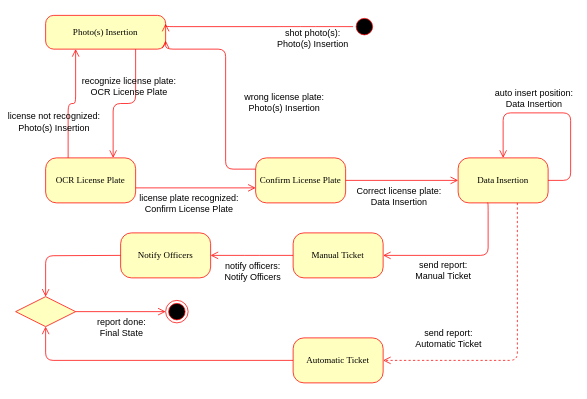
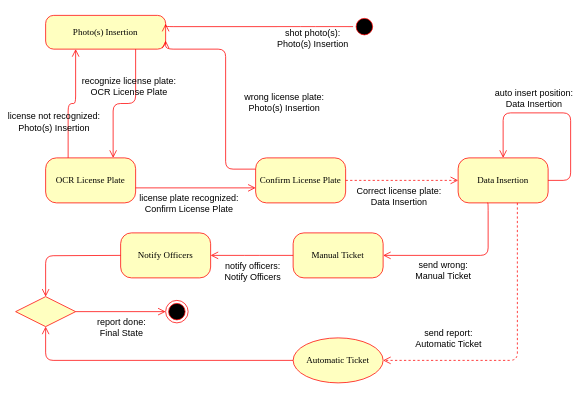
  <mxCell id="0" />
  <mxCell id="1" parent="0" />
  <mxCell id="2" value="" style="ellipse;html=1;shape=startState;fillColor=#000000;strokeColor=#ff0000;rounded=1;shadow=0;comic=0;labelBackgroundColor=none;fontFamily=Verdana;fontSize=12;fontColor=#000000;align=center;direction=south;" parent="1" vertex="1"><mxGeometry x="470" y="20" width="30" height="30" as="geometry" /></mxCell>
  <mxCell id="3" value="OCR License Plate" style="rounded=1;whiteSpace=wrap;html=1;arcSize=24;fillColor=#ffffc0;strokeColor=#ff0000;shadow=0;comic=0;labelBackgroundColor=none;fontFamily=Verdana;fontSize=12;fontColor=#000000;align=center;" parent="1" vertex="1"><mxGeometry x="60" y="210" width="120" height="60" as="geometry" /></mxCell>
  <mxCell id="4" value="Photo(s) Insertion" style="rounded=1;whiteSpace=wrap;html=1;arcSize=24;fillColor=#ffffc0;strokeColor=#ff0000;shadow=0;comic=0;labelBackgroundColor=none;fontFamily=Verdana;fontSize=12;fontColor=#000000;align=center;" parent="1" vertex="1"><mxGeometry x="60" y="20" width="160" height="45" as="geometry" /></mxCell>
  <mxCell id="5" value="Data Insertion" style="rounded=1;whiteSpace=wrap;html=1;arcSize=24;fillColor=#ffffc0;strokeColor=#ff0000;shadow=0;comic=0;labelBackgroundColor=none;fontFamily=Verdana;fontSize=12;fontColor=#000000;align=center;" parent="1" vertex="1"><mxGeometry x="610" y="210" width="120" height="60" as="geometry" /></mxCell>
  <mxCell id="6" value="Confirm License Plate" style="rounded=1;whiteSpace=wrap;html=1;arcSize=24;fillColor=#ffffc0;strokeColor=#ff0000;shadow=0;comic=0;labelBackgroundColor=none;fontFamily=Verdana;fontSize=12;fontColor=#000000;align=center;" parent="1" vertex="1"><mxGeometry x="340" y="210" width="120" height="60" as="geometry" /></mxCell>
  <mxCell id="7" style="edgeStyle=orthogonalEdgeStyle;html=1;labelBackgroundColor=none;endArrow=open;endSize=8;strokeColor=#ff0000;fontFamily=Verdana;fontSize=12;align=left;entryX=1;entryY=0.25;entryDx=0;entryDy=0;" parent="1" source="2" target="4" edge="1"><mxGeometry relative="1" as="geometry"><Array as="points"><mxPoint x="410" y="35" /><mxPoint x="410" y="35" /></Array></mxGeometry></mxCell>
  <mxCell id="8" value="shot photo(s):&lt;br&gt;Photo(s) Insertion" style="text;html=1;resizable=0;points=[];align=center;verticalAlign=middle;labelBackgroundColor=#ffffff;" parent="7" vertex="1" connectable="0"><mxGeometry x="-0.169" y="2" relative="1" as="geometry"><mxPoint x="50" y="13" as="offset" /></mxGeometry></mxCell>
  <mxCell id="9" style="edgeStyle=orthogonalEdgeStyle;html=1;labelBackgroundColor=none;endArrow=open;endSize=8;strokeColor=#ff0000;fontFamily=Verdana;fontSize=12;align=left;entryX=0.75;entryY=0;entryDx=0;entryDy=0;exitX=0.75;exitY=1;exitDx=0;exitDy=0;" parent="1" source="4" target="3" edge="1"><mxGeometry relative="1" as="geometry"><Array as="points" /></mxGeometry></mxCell>
  <mxCell id="10" value="recognize license plate:&lt;br&gt;OCR License Plate" style="text;html=1;resizable=0;points=[];align=center;verticalAlign=middle;labelBackgroundColor=none;" parent="9" vertex="1" connectable="0"><mxGeometry x="0.308" relative="1" as="geometry"><mxPoint x="20" y="-35" as="offset" /></mxGeometry></mxCell>
  <mxCell id="11" style="edgeStyle=orthogonalEdgeStyle;html=1;exitX=0.25;exitY=0;entryX=0.25;entryY=1;labelBackgroundColor=none;endArrow=open;endSize=8;strokeColor=#ff0000;fontFamily=Verdana;fontSize=12;align=left;" parent="1" source="3" target="4" edge="1"><mxGeometry relative="1" as="geometry" /></mxCell>
  <mxCell id="12" value="license not recognized:&lt;br&gt;Photo(s) Insertion" style="text;html=1;resizable=0;points=[];align=center;verticalAlign=middle;labelBackgroundColor=none;" parent="11" vertex="1" connectable="0"><mxGeometry x="-0.292" y="3" relative="1" as="geometry"><mxPoint x="-17" y="6" as="offset" /></mxGeometry></mxCell>
  <mxCell id="13" style="edgeStyle=orthogonalEdgeStyle;html=1;labelBackgroundColor=none;endArrow=open;endSize=8;strokeColor=#ff0000;fontFamily=Verdana;fontSize=12;align=left;" parent="1" edge="1"><mxGeometry relative="1" as="geometry"><mxPoint x="180" y="250" as="sourcePoint" /><mxPoint x="340" y="250" as="targetPoint" /><Array as="points"><mxPoint x="340" y="250" /></Array></mxGeometry></mxCell>
  <mxCell id="14" value="license plate recognized:&lt;br&gt;Confirm License Plate" style="text;html=1;resizable=0;points=[];align=center;verticalAlign=middle;labelBackgroundColor=#ffffff;" parent="13" vertex="1" connectable="0"><mxGeometry x="0.138" y="1" relative="1" as="geometry"><mxPoint x="-21" y="21" as="offset" /></mxGeometry></mxCell>
  <mxCell id="15" style="edgeStyle=orthogonalEdgeStyle;html=1;exitX=0;exitY=0.25;entryX=1;entryY=0.75;labelBackgroundColor=none;endArrow=open;endSize=8;strokeColor=#ff0000;fontFamily=Verdana;fontSize=12;align=left;exitDx=0;exitDy=0;entryDx=0;entryDy=0;" parent="1" source="6" target="4" edge="1"><mxGeometry relative="1" as="geometry"><mxPoint x="380" y="145" as="targetPoint" /><Array as="points"><mxPoint x="300" y="225" /><mxPoint x="300" y="65" /></Array></mxGeometry></mxCell>
  <mxCell id="16" value="wrong license plate:&lt;br&gt;Photo(s) Insertion" style="text;html=1;resizable=0;points=[];align=center;verticalAlign=middle;labelBackgroundColor=none;" parent="15" vertex="1" connectable="0"><mxGeometry x="0.475" y="-4" relative="1" as="geometry"><mxPoint x="92" y="74" as="offset" /></mxGeometry></mxCell>
- <mxCell id="17" style="edgeStyle=orthogonalEdgeStyle;html=1;exitX=1;exitY=0.5;entryX=0;entryY=0.5;labelBackgroundColor=none;endArrow=open;endSize=8;strokeColor=#ff0000;fontFamily=Verdana;fontSize=12;align=left;exitDx=0;exitDy=0;entryDx=0;entryDy=0;entryPerimeter=0;" parent="1" source="6" target="5" edge="1"><mxGeometry relative="1" as="geometry" /></mxCell>
+ <mxCell id="17" style="edgeStyle=orthogonalEdgeStyle;html=1;exitX=1;exitY=0.5;entryX=0;entryY=0.5;labelBackgroundColor=none;endArrow=open;endSize=8;strokeColor=#ff0000;fontFamily=Verdana;fontSize=12;align=left;exitDx=0;exitDy=0;entryDx=0;entryDy=0;entryPerimeter=0;dashed=1;" parent="1" source="6" target="5" edge="1"><mxGeometry relative="1" as="geometry" /></mxCell>
  <mxCell id="18" value="Correct license plate:&lt;br&gt;Data Insertion" style="text;html=1;resizable=0;points=[];align=center;verticalAlign=middle;labelBackgroundColor=#ffffff;" parent="17" vertex="1" connectable="0"><mxGeometry x="-0.347" y="-2" relative="1" as="geometry"><mxPoint x="21" y="18" as="offset" /></mxGeometry></mxCell>
  <mxCell id="19" style="edgeStyle=orthogonalEdgeStyle;html=1;exitX=1;exitY=0.5;entryX=0.5;entryY=0;labelBackgroundColor=none;endArrow=open;endSize=8;strokeColor=#ff0000;fontFamily=Verdana;fontSize=12;align=left;exitDx=0;exitDy=0;entryDx=0;entryDy=0;" parent="1" source="5" target="5" edge="1"><mxGeometry relative="1" as="geometry"><mxPoint x="830" y="270" as="sourcePoint" /><mxPoint x="670" y="95" as="targetPoint" /><Array as="points"><mxPoint x="760" y="240" /><mxPoint x="760" y="150" /><mxPoint x="670" y="150" /></Array></mxGeometry></mxCell>
  <mxCell id="20" value="auto insert position:&lt;br&gt;Data Insertion" style="text;html=1;resizable=0;points=[];align=center;verticalAlign=middle;labelBackgroundColor=none;" parent="19" vertex="1" connectable="0"><mxGeometry x="0.475" y="-4" relative="1" as="geometry"><mxPoint x="29" y="-16" as="offset" /></mxGeometry></mxCell>
  <mxCell id="21" value="" style="ellipse;html=1;shape=endState;fillColor=#000000;strokeColor=#ff0000;rounded=1;shadow=0;comic=0;labelBackgroundColor=none;fontFamily=Verdana;fontSize=12;fontColor=#000000;align=center;" parent="1" vertex="1"><mxGeometry x="220" y="400" width="30" height="30" as="geometry" /></mxCell>
  <mxCell id="22" style="edgeStyle=orthogonalEdgeStyle;html=1;labelBackgroundColor=none;endArrow=open;endSize=8;strokeColor=#ff0000;fontFamily=Verdana;fontSize=12;align=left;exitX=0.658;exitY=1;exitDx=0;exitDy=0;exitPerimeter=0;entryX=1;entryY=0.5;entryDx=0;entryDy=0;dashed=1;" parent="1" source="5" edge="1" target="26"><mxGeometry relative="1" as="geometry"><Array as="points"><mxPoint x="689" y="480" /></Array><mxPoint x="650" y="400" as="sourcePoint" /><mxPoint x="510" y="450" as="targetPoint" /></mxGeometry></mxCell>
  <mxCell id="23" value="send report:&lt;br&gt;Automatic Ticket" style="text;html=1;resizable=0;points=[];align=center;verticalAlign=middle;labelBackgroundColor=#ffffff;" parent="22" vertex="1" connectable="0"><mxGeometry x="0.147" y="1" relative="1" as="geometry"><mxPoint x="-80" y="-31" as="offset" /></mxGeometry></mxCell>
  <mxCell id="24" style="edgeStyle=orthogonalEdgeStyle;html=1;labelBackgroundColor=none;endArrow=open;endSize=8;strokeColor=#ff0000;fontFamily=Verdana;fontSize=12;align=left;exitX=0.325;exitY=1;exitDx=0;exitDy=0;exitPerimeter=0;" parent="1" source="5" edge="1"><mxGeometry relative="1" as="geometry"><Array as="points"><mxPoint x="650" y="270" /><mxPoint x="650" y="340" /></Array><mxPoint x="650" y="380" as="sourcePoint" /><mxPoint x="510" y="340" as="targetPoint" /></mxGeometry></mxCell>
  <mxCell id="25" value="Manual Ticket" style="rounded=1;whiteSpace=wrap;html=1;arcSize=24;fillColor=#ffffc0;strokeColor=#ff0000;shadow=0;comic=0;labelBackgroundColor=none;fontFamily=Verdana;fontSize=12;fontColor=#000000;align=center;" parent="1" vertex="1"><mxGeometry x="390" y="310" width="120" height="60" as="geometry" /></mxCell>
- <mxCell id="26" value="Automatic Ticket" style="rounded=1;whiteSpace=wrap;html=1;arcSize=24;fillColor=#ffffc0;strokeColor=#ff0000;shadow=0;comic=0;labelBackgroundColor=none;fontFamily=Verdana;fontSize=12;fontColor=#000000;align=center;" parent="1" vertex="1"><mxGeometry x="390" y="450" width="120" height="60" as="geometry" /></mxCell>
- <mxCell id="27" value="send report:&lt;br&gt;Manual&amp;nbsp;Ticket" style="text;html=1;resizable=0;points=[];align=center;verticalAlign=middle;labelBackgroundColor=#ffffff;" parent="1" vertex="1" connectable="0"><mxGeometry x="590" y="340" as="geometry"><mxPoint x="-1" y="19" as="offset" /></mxGeometry></mxCell>
+ <mxCell id="26" value="Automatic Ticket" style="ellipse;whiteSpace=wrap;html=1;arcSize=24;fillColor=#ffffc0;strokeColor=#ff0000;shadow=0;comic=0;labelBackgroundColor=none;fontFamily=Verdana;fontSize=12;fontColor=#000000;align=center;" parent="1" vertex="1"><mxGeometry x="390" y="450" width="120" height="60" as="geometry" /></mxCell>
+ <mxCell id="27" value="send wrong:&lt;br&gt;Manual&amp;nbsp;Ticket" style="text;html=1;resizable=0;points=[];align=center;verticalAlign=middle;labelBackgroundColor=#ffffff;" parent="1" vertex="1" connectable="0"><mxGeometry x="590" y="340" as="geometry"><mxPoint x="-1" y="19" as="offset" /></mxGeometry></mxCell>
  <mxCell id="28" value="Notify Officers" style="rounded=1;whiteSpace=wrap;html=1;arcSize=24;fillColor=#ffffc0;strokeColor=#ff0000;shadow=0;comic=0;labelBackgroundColor=none;fontFamily=Verdana;fontSize=12;fontColor=#000000;align=center;" parent="1" vertex="1"><mxGeometry x="160" y="310" width="120" height="60" as="geometry" /></mxCell>
  <mxCell id="29" style="edgeStyle=orthogonalEdgeStyle;html=1;labelBackgroundColor=none;endArrow=open;endSize=8;strokeColor=#ff0000;fontFamily=Verdana;fontSize=12;align=left;exitX=0;exitY=0.5;exitDx=0;exitDy=0;" parent="1" source="25" edge="1"><mxGeometry relative="1" as="geometry"><mxPoint x="380" y="340" as="sourcePoint" /><mxPoint x="280" y="340" as="targetPoint" /><Array as="points" /></mxGeometry></mxCell>
  <mxCell id="30" value="notify officers:&lt;br&gt;Notify Officers" style="text;html=1;resizable=0;points=[];align=center;verticalAlign=middle;labelBackgroundColor=#ffffff;" parent="29" vertex="1" connectable="0"><mxGeometry x="-0.218" y="1" relative="1" as="geometry"><mxPoint x="-12" y="19" as="offset" /></mxGeometry></mxCell>
  <mxCell id="31" style="edgeStyle=orthogonalEdgeStyle;html=1;labelBackgroundColor=none;endArrow=open;endSize=8;strokeColor=#ff0000;fontFamily=Verdana;fontSize=12;align=left;exitX=0;exitY=0.5;exitDx=0;exitDy=0;entryX=0.5;entryY=0;entryDx=0;entryDy=0;" parent="1" target="34" edge="1"><mxGeometry relative="1" as="geometry"><mxPoint x="160" y="340" as="sourcePoint" /><mxPoint x="50" y="340" as="targetPoint" /><Array as="points" /></mxGeometry></mxCell>
  <mxCell id="32" style="edgeStyle=orthogonalEdgeStyle;html=1;labelBackgroundColor=none;endArrow=open;endSize=8;strokeColor=#ff0000;fontFamily=Verdana;fontSize=12;align=left;exitX=1;exitY=0.5;exitDx=0;exitDy=0;entryX=0;entryY=0.5;entryDx=0;entryDy=0;" parent="1" edge="1" target="21" source="34"><mxGeometry relative="1" as="geometry"><mxPoint x="20" y="390" as="sourcePoint" /><mxPoint x="-70" y="390" as="targetPoint" /><Array as="points" /></mxGeometry></mxCell>
  <mxCell id="33" value="report done:&lt;br&gt;Final State" style="text;html=1;resizable=0;points=[];align=center;verticalAlign=middle;labelBackgroundColor=#ffffff;" parent="32" vertex="1" connectable="0"><mxGeometry x="-0.218" y="1" relative="1" as="geometry"><mxPoint x="13" y="21" as="offset" /></mxGeometry></mxCell>
  <mxCell id="34" value="" style="rhombus;whiteSpace=wrap;html=1;labelBackgroundColor=none;fillColor=#FFFFC0;strokeColor=#FF0000;" parent="1" vertex="1"><mxGeometry x="20" y="395" width="80" height="40" as="geometry" /></mxCell>
  <mxCell id="35" style="edgeStyle=orthogonalEdgeStyle;html=1;labelBackgroundColor=none;endArrow=open;endSize=8;strokeColor=#ff0000;fontFamily=Verdana;fontSize=12;align=left;exitX=0;exitY=0.5;exitDx=0;exitDy=0;" edge="1" parent="1" source="26" target="34"><mxGeometry relative="1" as="geometry"><mxPoint x="390" y="490" as="sourcePoint" /><mxPoint x="60" y="410" as="targetPoint" /><Array as="points"><mxPoint x="60" y="480" /></Array></mxGeometry></mxCell>
